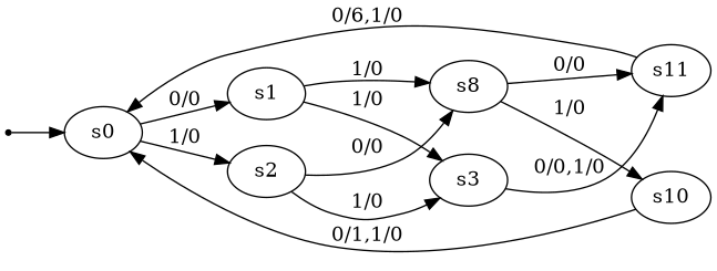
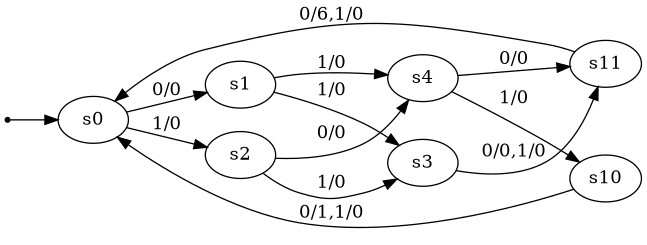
  digraph {
    fontname="DejaVu Serif"
    rankdir=LR
    node [fontname="DejaVu Serif"]
    edge [fontname="DejaVu Serif"]
    INIT [shape=point]
    n2 [label=s0]
    n3 [label=s1]
    n4 [label=s2]
    n5 [label=s3]
-   n6 [label=s8]
+   n6 [label=s4]
    n7 [label=s11]
    n8 [label=s10]
    INIT -> n2
    n2 -> n3 [label="0/0"]
    n2 -> n4 [label="1/0"]
    n3 -> n5 [label="1/0"]
    n3 -> n6 [label="1/0"]
    n4 -> n5 [label="1/0"]
    n4 -> n6 [label="0/0"]
    n5 -> n7 [label="0/0,1/0"]
    n6 -> n7 [label="0/0"]
    n6 -> n8 [label="1/0"]
    n7 -> n2 [label="0/6,1/0"]
    n8 -> n2 [label="0/1,1/0"]
  }
